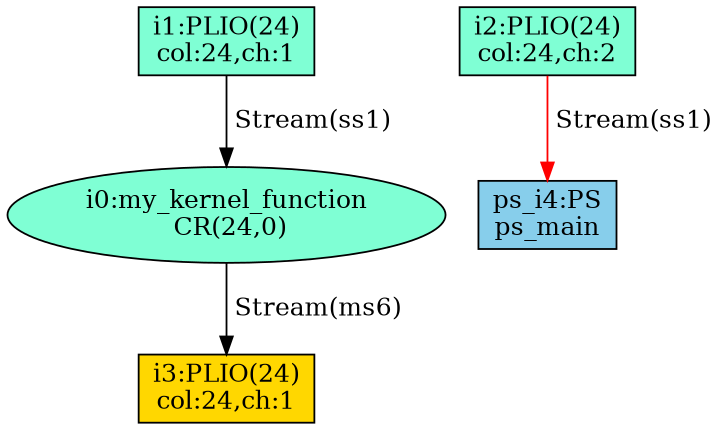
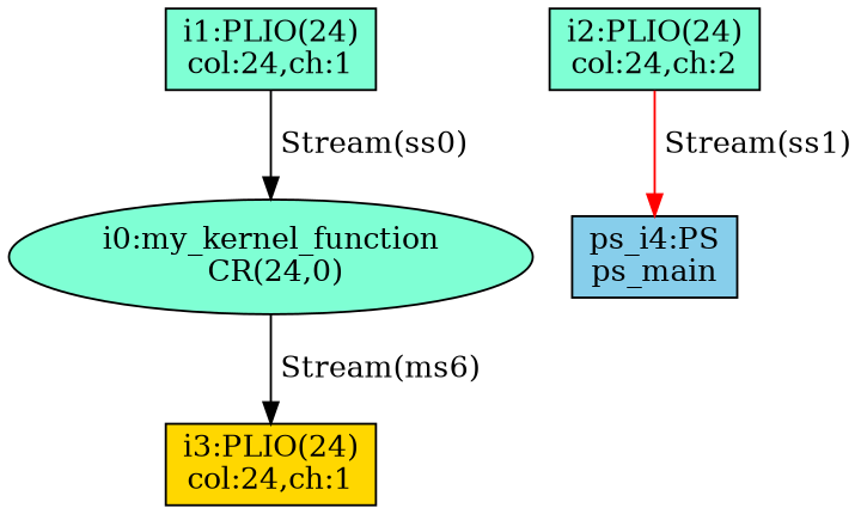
  digraph {
    node [fillcolor=aquamarine style=filled shape=box]
    edge [color=black]
    "i0:my_kernel_function\n CR(24,0)" [shape=""]
    "i3:PLIO(24)\ncol:24,ch:1" [fillcolor=gold]
    "i1:PLIO(24)\ncol:24,ch:1"
    "ps_i4:PS\nps_main" [fillcolor=skyblue]
    "i2:PLIO(24)\ncol:24,ch:2"
    "i0:my_kernel_function\n CR(24,0)" -> "i3:PLIO(24)\ncol:24,ch:1" [label=" Stream(ms6)"]
-   "i1:PLIO(24)\ncol:24,ch:1" -> "i0:my_kernel_function\n CR(24,0)" [label=" Stream(ss1)"]
+   "i1:PLIO(24)\ncol:24,ch:1" -> "i0:my_kernel_function\n CR(24,0)" [label=" Stream(ss0)"]
    "i2:PLIO(24)\ncol:24,ch:2" -> "ps_i4:PS\nps_main" [color=red label=" Stream(ss1)"]
  }
